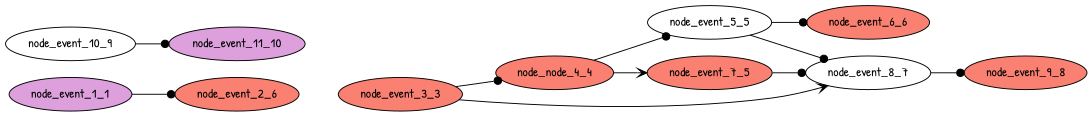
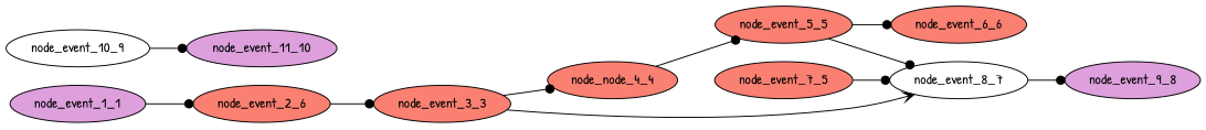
  digraph {
    fontname="Patrick Hand"
    rankdir=LR
    node [Dependencies=5 Depth=5 EventType="DotQasm.Scheduling.IfEvent" Latency="00:00:00.0020000" Priority=0.012 fillcolor=salmon fontname="Patrick Hand" style=filled]
    edge [arrowhead=dot fontname="Patrick Hand"]
    node_event_3_3 [Dependencies=3 Depth=3 EventIndex=3 EventType="DotQasm.Scheduling.BarrierEvent" Latency="00:00:00.0010000" Priority=0.016]
    n2 [Dependencies=4 Depth=4 EventIndex=4 EventType="DotQasm.Scheduling.ControlledGateEvent" Priority=0.015000000000000001 label=node_node_4_4]
    node_event_8_7 [Dependencies=17 Depth=7 EventIndex=8 Priority=0.009000000000000001 fillcolor=white]
    node_event_1_1 [Dependencies=0 Depth=1 EventIndex=1 EventType="DotQasm.Scheduling.GateEvent" Latency="00:00:00.0010000" Priority=0.019000000000000003 fillcolor=plum]
    n5 [Dependencies=1 Depth=2 EventIndex=2 EventType="DotQasm.Scheduling.ControlledGateEvent" Priority=0.018000000000000002 label=node_event_2_6]
-   node_event_5_5 [EventIndex=5 EventType="DotQasm.Scheduling.GateEvent" Latency="00:00:00.0010000" Priority=0.013000000000000001 fillcolor=white]
+   node_event_5_5 [EventIndex=5 EventType="DotQasm.Scheduling.GateEvent" Latency="00:00:00.0010000" Priority=0.013000000000000001]
    node_event_7_5 [EventIndex=7 EventType="DotQasm.Scheduling.MeasurementEvent" Latency="00:00:00.0030000"]
-   node_event_9_8 [Dependencies=18 Depth=8 EventIndex=9 Priority=0.007]
+   node_event_9_8 [Dependencies=18 Depth=8 EventIndex=9 Priority=0.007 fillcolor=plum]
    node_event_6_6 [Dependencies=6 Depth=6 EventIndex=6 EventType="DotQasm.Scheduling.MeasurementEvent" Latency="00:00:00.0030000"]
    node_event_10_9 [Dependencies=19 Depth=9 EventIndex=10 Priority=0.005 fillcolor=white]
    node_event_11_10 [Dependencies=20 Depth=10 EventIndex=11 EventType="DotQasm.Scheduling.MeasurementEvent" Latency="00:00:00.0030000" Priority=0.003 fillcolor=plum]
    node_event_3_3 -> n2
    node_event_3_3 -> node_event_8_7 [arrowhead=vee]
    n2 -> node_event_5_5
-   n2 -> node_event_7_5 [arrowhead=vee]
    node_event_8_7 -> node_event_9_8
    node_event_1_1 -> n5
+   n5 -> node_event_3_3
    node_event_5_5 -> node_event_8_7
    node_event_5_5 -> node_event_6_6
    node_event_7_5 -> node_event_8_7
    node_event_10_9 -> node_event_11_10
  }
